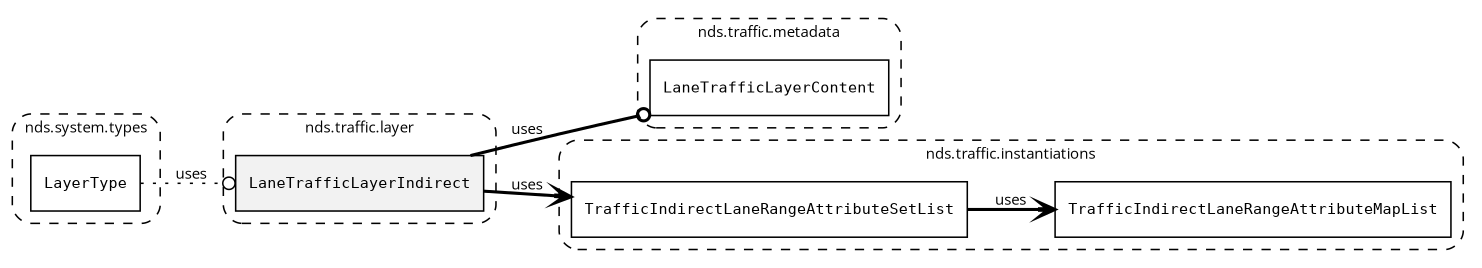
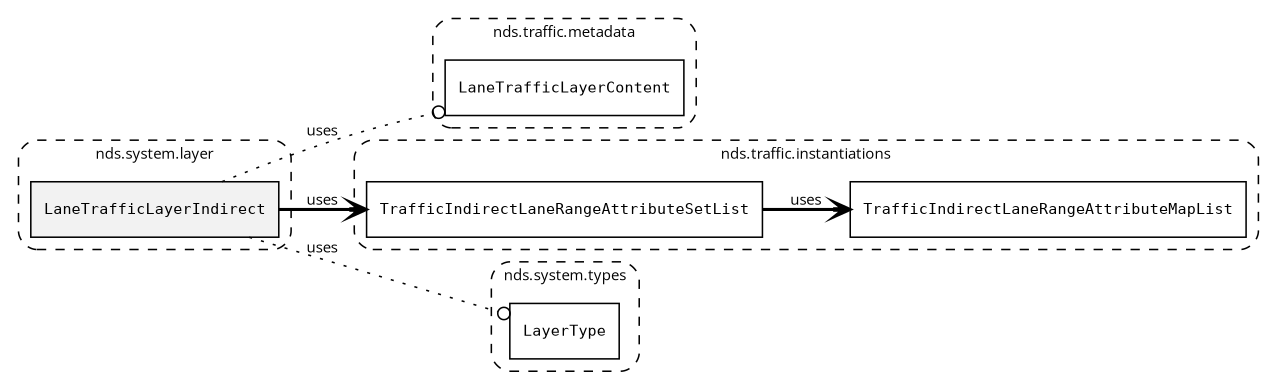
  digraph {
    fontname="Open Sans"
    fontsize=10
    rankdir=LR
    node [fontname="Open Sans" fontsize=10 shape=box]
    edge [arrowhead=odot fontname="Open Sans" fontsize=10 style=dotted]
    n1 [fillcolor="#0000000D" label=<<font face="monospace"><table align="center" border="0" cellspacing="0" cellpadding="0"><tr><td href="../../../content/packages/nds.traffic.layer.html#Structure-LaneTrafficLayerIndirect" title="Structure defined in nds.traffic.layer">LaneTrafficLayerIndirect</td></tr></table></font>> style=filled]
    n2 [label=<<font face="monospace"><table align="center" border="0" cellspacing="0" cellpadding="0"><tr><td href="../../../content/packages/nds.traffic.metadata.html#Bitmask-LaneTrafficLayerContent" title="Bitmask defined in nds.traffic.metadata">LaneTrafficLayerContent</td></tr></table></font>>]
    n3 [label=<<font face="monospace"><table align="center" border="0" cellspacing="0" cellpadding="0"><tr><td href="../../../content/packages/nds.traffic.instantiations.html#InstantiateType-TrafficIndirectLaneRangeAttributeMapList" title="InstantiateType defined in nds.traffic.instantiations">TrafficIndirectLaneRangeAttributeMapList</td></tr></table></font>>]
    n4 [label=<<font face="monospace"><table align="center" border="0" cellspacing="0" cellpadding="0"><tr><td href="../../../content/packages/nds.traffic.instantiations.html#InstantiateType-TrafficIndirectLaneRangeAttributeSetList" title="InstantiateType defined in nds.traffic.instantiations">TrafficIndirectLaneRangeAttributeSetList</td></tr></table></font>>]
    n5 [label=<<font face="monospace"><table align="center" border="0" cellspacing="0" cellpadding="0"><tr><td href="../../../content/packages/nds.system.types.html#Enum-LayerType" title="Enum defined in nds.system.types">LayerType</td></tr></table></font>>]
    subgraph cluster_1 {
-     label="nds.traffic.layer"
+     label="nds.system.layer"
      style="dashed, rounded"
      n1
    }
    subgraph cluster_2 {
      label="nds.traffic.metadata"
      style="dashed, rounded"
      n2
    }
    subgraph cluster_3 {
      label="nds.traffic.instantiations"
      style="dashed, rounded"
      n3
      n4
    }
    subgraph cluster_4 {
      label="nds.system.types"
      style="dashed, rounded"
      n5
    }
-   n1 -> n2 [label=uses style=bold]
+   n1 -> n2 [label=uses]
    n1 -> n4 [arrowhead=vee label=uses style=bold]
-   n5 -> n1 [label=uses]
+   n1 -> n5 [label=uses]
    n4 -> n3 [arrowhead=vee label=uses style=bold]
  }
